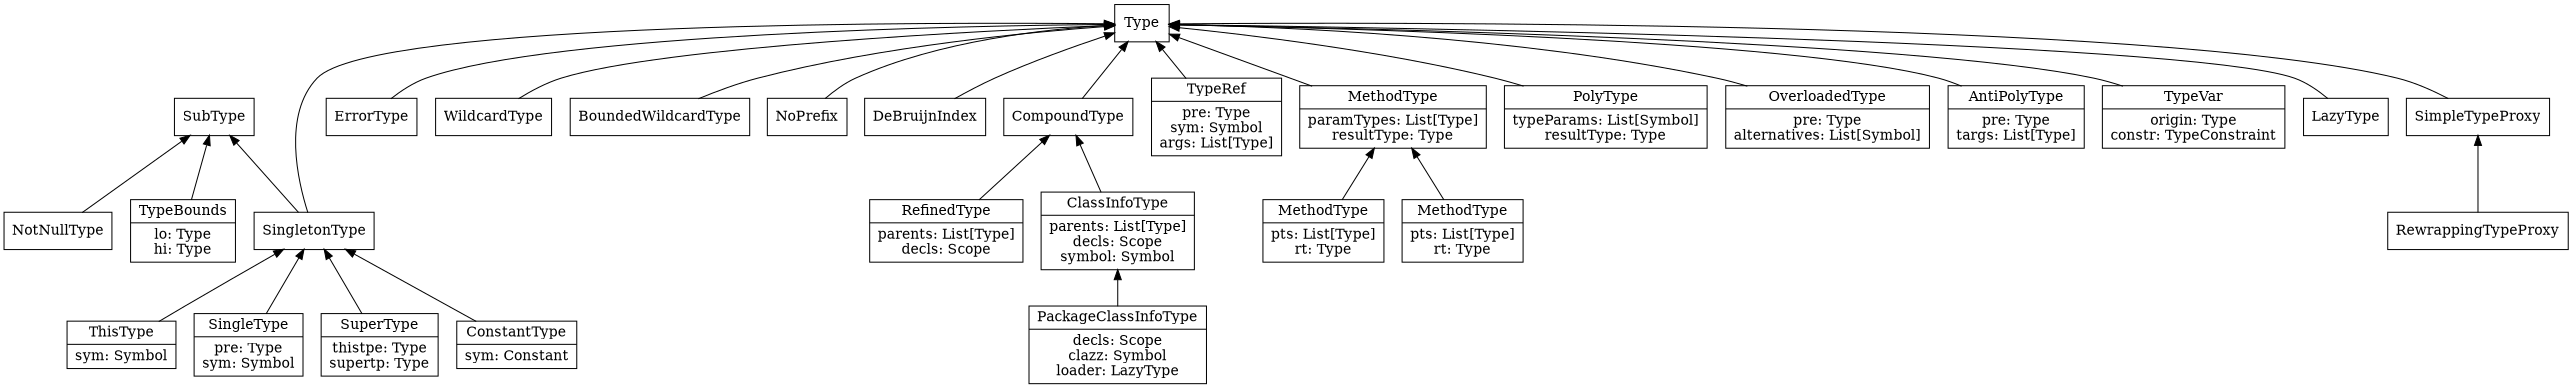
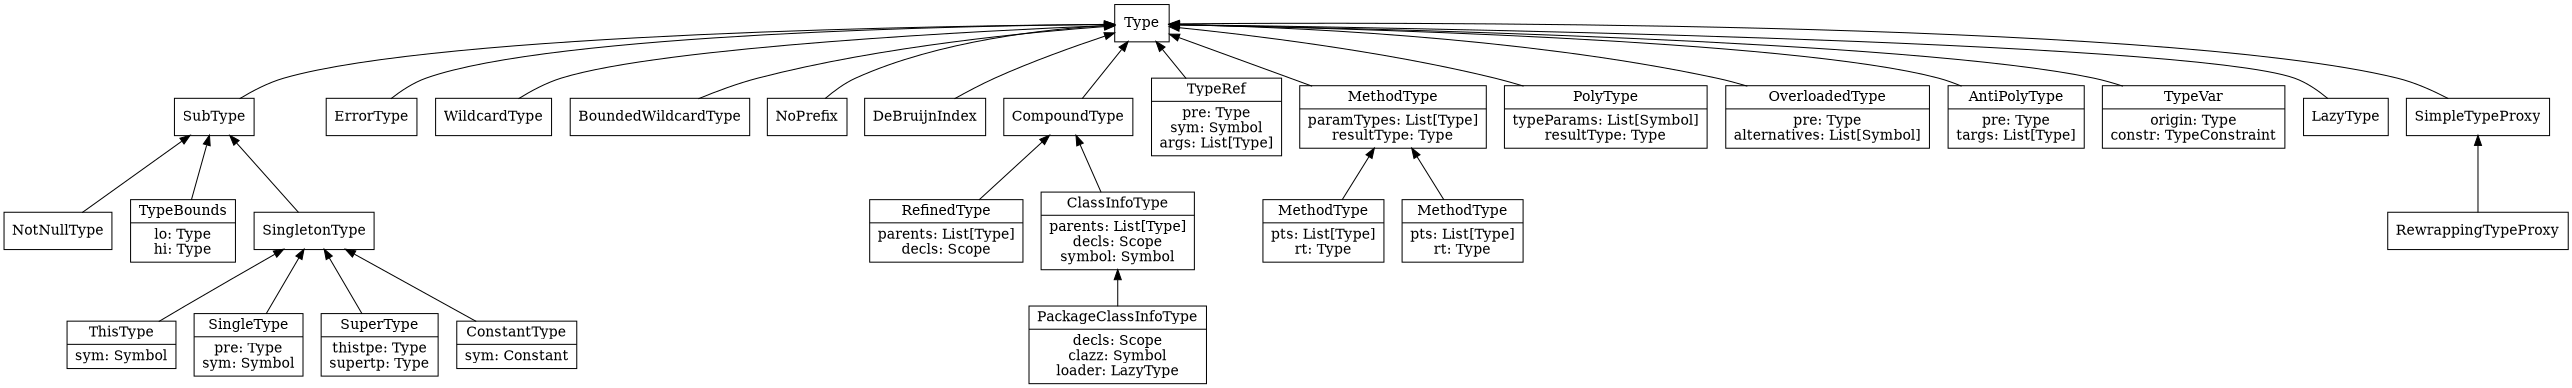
  digraph {
    rank=max
    rankdir=BT
    node [shape=record]
    SimpleTypeProxy
    Type
    RewrappingTypeProxy
    SubType
    NotNullType
    SingletonType
    ErrorType
    WildcardType
    BoundedWildcardType
    NoPrefix
    DeBruijnIndex
    n12 [label="{ThisType|sym: Symbol}"]
    n13 [label="{SingleType|pre: Type\nsym: Symbol}"]
    n14 [label="{SuperType|thistpe: Type\nsupertp: Type}"]
    n15 [label="{TypeBounds|lo: Type\nhi: Type}"]
    CompoundType
    n17 [label="{RefinedType|parents: List[Type]\ndecls: Scope}"]
    n18 [label="{ClassInfoType|parents: List[Type]\ndecls: Scope\nsymbol: Symbol}"]
    n19 [label="{PackageClassInfoType|decls: Scope\nclazz: Symbol\nloader: LazyType}"]
    n20 [label="{ConstantType|sym: Constant}"]
    n21 [label="{TypeRef|pre: Type\nsym: Symbol\nargs: List[Type]}"]
    n22 [label="{MethodType|paramTypes: List[Type]\nresultType: Type}"]
    n23 [label="{MethodType|pts: List[Type]\nrt: Type}"]
    n24 [label="{MethodType|pts: List[Type]\nrt: Type}"]
    n25 [label="{PolyType|typeParams: List[Symbol]\nresultType: Type}"]
    n26 [label="{OverloadedType|pre: Type\nalternatives: List[Symbol]}"]
    n27 [label="{AntiPolyType|pre: Type\ntargs: List[Type]}"]
    n28 [label="{TypeVar|origin: Type\nconstr: TypeConstraint}"]
    LazyType
    SimpleTypeProxy -> Type
    RewrappingTypeProxy -> SimpleTypeProxy
-   SingletonType -> Type
+   SubType -> Type
    NotNullType -> SubType
    SingletonType -> SubType
    ErrorType -> Type
    WildcardType -> Type
    BoundedWildcardType -> Type
    NoPrefix -> Type
    DeBruijnIndex -> Type
    n12 -> SingletonType
    n13 -> SingletonType
    n14 -> SingletonType
    n15 -> SubType
    CompoundType -> Type
    n17 -> CompoundType
    n18 -> CompoundType
    n19 -> n18
    n20 -> SingletonType
    n21 -> Type
    n22 -> Type
    n23 -> n22
    n24 -> n22
    n25 -> Type
    n26 -> Type
    n27 -> Type
    n28 -> Type
    LazyType -> Type
  }
